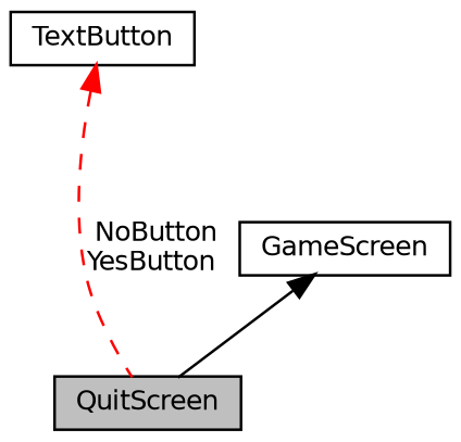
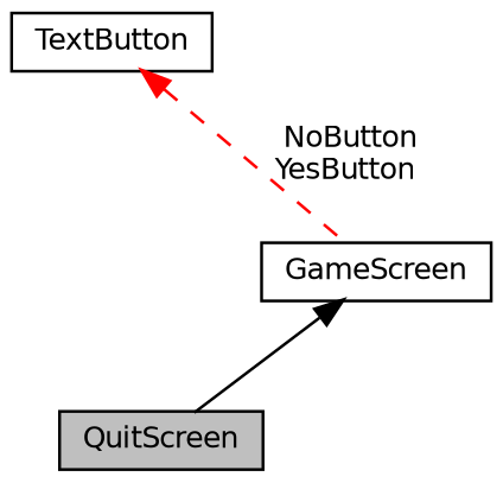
  digraph {
    node [color=black fillcolor=white fontname=Helvetica fontsize=10 shape=record style=filled]
    edge [dir=back fontname=Helvetica fontsize=10 labelfontname=Helvetica labelfontsize=10]
    n1 [fillcolor=grey75 fontcolor=black height=0.2 label=QuitScreen width=0.4]
    n2 [height=0.2 label=GameScreen width=0.4]
    n3 [height=0.2 label=TextButton width=0.4]
    n2 -> n1 [color=black style=solid]
-   n3 -> n1 [color=red label=" NoButton\nYesButton" style=dashed]
+   n3 -> n2 [color=red label=" NoButton\nYesButton" style=dashed]
  }
